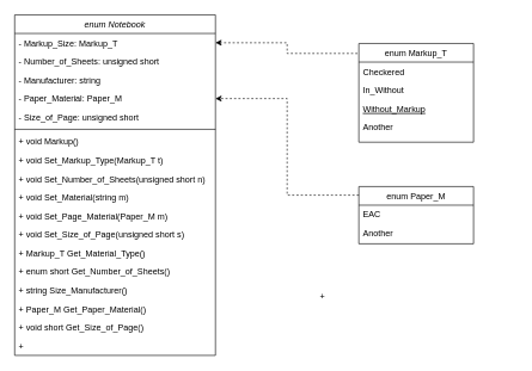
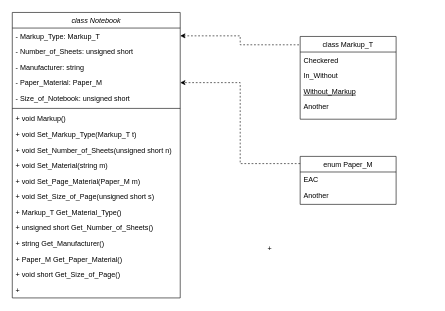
  <mxCell id="0" />
  <mxCell id="1" parent="0" />
- <mxCell id="2" value="enum Notebook&#10;" style="swimlane;fontStyle=2;align=center;verticalAlign=top;childLayout=stackLayout;horizontal=1;startSize=26;horizontalStack=0;resizeParent=1;resizeLast=0;collapsible=1;marginBottom=0;rounded=0;shadow=0;strokeWidth=1;fontColor=default;fillColor=default;strokeColor=default;" parent="1" vertex="1"><mxGeometry x="20" y="20" width="280" height="476" as="geometry"><mxRectangle x="230" y="140" width="160" height="26" as="alternateBounds" /></mxGeometry></mxCell>
- <mxCell id="3" value="- Markup_Size: Markup_T " style="text;align=left;verticalAlign=top;spacingLeft=4;spacingRight=4;overflow=hidden;rotatable=0;points=[[0,0.5],[1,0.5]];portConstraint=eastwest;fontColor=default;" parent="2" vertex="1"><mxGeometry y="26" width="280" height="26" as="geometry" /></mxCell>
+ <mxCell id="2" value="class Notebook&#10;" style="swimlane;fontStyle=2;align=center;verticalAlign=top;childLayout=stackLayout;horizontal=1;startSize=26;horizontalStack=0;resizeParent=1;resizeLast=0;collapsible=1;marginBottom=0;rounded=0;shadow=0;strokeWidth=1;fontColor=default;fillColor=default;strokeColor=default;" parent="1" vertex="1"><mxGeometry x="20" y="20" width="280" height="476" as="geometry"><mxRectangle x="230" y="140" width="160" height="26" as="alternateBounds" /></mxGeometry></mxCell>
+ <mxCell id="3" value="- Markup_Type: Markup_T " style="text;align=left;verticalAlign=top;spacingLeft=4;spacingRight=4;overflow=hidden;rotatable=0;points=[[0,0.5],[1,0.5]];portConstraint=eastwest;fontColor=default;" parent="2" vertex="1"><mxGeometry y="26" width="280" height="26" as="geometry" /></mxCell>
  <mxCell id="4" value="- Number_of_Sheets: unsigned short" style="text;align=left;verticalAlign=top;spacingLeft=4;spacingRight=4;overflow=hidden;rotatable=0;points=[[0,0.5],[1,0.5]];portConstraint=eastwest;fontColor=default;" vertex="1" parent="2"><mxGeometry y="52" width="280" height="26" as="geometry" /></mxCell>
  <mxCell id="5" value="- Manufacturer: string" style="text;align=left;verticalAlign=top;spacingLeft=4;spacingRight=4;overflow=hidden;rotatable=0;points=[[0,0.5],[1,0.5]];portConstraint=eastwest;fontColor=default;" vertex="1" parent="2"><mxGeometry y="78" width="280" height="26" as="geometry" /></mxCell>
  <mxCell id="6" value="- Paper_Material: Paper_M" style="text;align=left;verticalAlign=top;spacingLeft=4;spacingRight=4;overflow=hidden;rotatable=0;points=[[0,0.5],[1,0.5]];portConstraint=eastwest;fontColor=default;" vertex="1" parent="2"><mxGeometry y="104" width="280" height="26" as="geometry" /></mxCell>
- <mxCell id="7" value="- Size_of_Page: unsigned short" style="text;align=left;verticalAlign=top;spacingLeft=4;spacingRight=4;overflow=hidden;rotatable=0;points=[[0,0.5],[1,0.5]];portConstraint=eastwest;fontColor=default;" vertex="1" parent="2"><mxGeometry y="130" width="280" height="26" as="geometry" /></mxCell>
+ <mxCell id="7" value="- Size_of_Notebook: unsigned short" style="text;align=left;verticalAlign=top;spacingLeft=4;spacingRight=4;overflow=hidden;rotatable=0;points=[[0,0.5],[1,0.5]];portConstraint=eastwest;fontColor=default;" vertex="1" parent="2"><mxGeometry y="130" width="280" height="26" as="geometry" /></mxCell>
  <mxCell id="8" value="" style="line;html=1;strokeWidth=1;align=left;verticalAlign=middle;spacingTop=-1;spacingLeft=3;spacingRight=3;rotatable=0;labelPosition=right;points=[];portConstraint=eastwest;" parent="2" vertex="1"><mxGeometry y="156" width="280" height="8" as="geometry" /></mxCell>
  <mxCell id="9" value="+ void Markup()" style="text;align=left;verticalAlign=top;spacingLeft=4;spacingRight=4;overflow=hidden;rotatable=0;points=[[0,0.5],[1,0.5]];portConstraint=eastwest;fontColor=default;" vertex="1" parent="2"><mxGeometry y="164" width="280" height="26" as="geometry" /></mxCell>
  <mxCell id="10" value="+ void Set_Markup_Type(Markup_T t)" style="text;align=left;verticalAlign=top;spacingLeft=4;spacingRight=4;overflow=hidden;rotatable=0;points=[[0,0.5],[1,0.5]];portConstraint=eastwest;fontColor=default;" vertex="1" parent="2"><mxGeometry y="190" width="280" height="26" as="geometry" /></mxCell>
  <mxCell id="11" value="+ void Set_Number_of_Sheets(unsigned short n)" style="text;align=left;verticalAlign=top;spacingLeft=4;spacingRight=4;overflow=hidden;rotatable=0;points=[[0,0.5],[1,0.5]];portConstraint=eastwest;fontColor=default;" parent="2" vertex="1"><mxGeometry y="216" width="280" height="26" as="geometry" /></mxCell>
  <mxCell id="12" value="+ void Set_Material(string m) " style="text;align=left;verticalAlign=top;spacingLeft=4;spacingRight=4;overflow=hidden;rotatable=0;points=[[0,0.5],[1,0.5]];portConstraint=eastwest;fontColor=default;" vertex="1" parent="2"><mxGeometry y="242" width="280" height="26" as="geometry" /></mxCell>
  <mxCell id="13" value="+ void Set_Page_Material(Paper_M m)" style="text;align=left;verticalAlign=top;spacingLeft=4;spacingRight=4;overflow=hidden;rotatable=0;points=[[0,0.5],[1,0.5]];portConstraint=eastwest;fontColor=default;" vertex="1" parent="2"><mxGeometry y="268" width="280" height="26" as="geometry" /></mxCell>
  <mxCell id="14" value="+ void Set_Size_of_Page(unsigned short s)" style="text;align=left;verticalAlign=top;spacingLeft=4;spacingRight=4;overflow=hidden;rotatable=0;points=[[0,0.5],[1,0.5]];portConstraint=eastwest;fontColor=default;" vertex="1" parent="2"><mxGeometry y="294" width="280" height="26" as="geometry" /></mxCell>
  <mxCell id="15" value="+ Markup_T Get_Material_Type()" style="text;align=left;verticalAlign=top;spacingLeft=4;spacingRight=4;overflow=hidden;rotatable=0;points=[[0,0.5],[1,0.5]];portConstraint=eastwest;fontColor=default;" vertex="1" parent="2"><mxGeometry y="320" width="280" height="26" as="geometry" /></mxCell>
- <mxCell id="16" value="+ enum short Get_Number_of_Sheets()" style="text;align=left;verticalAlign=top;spacingLeft=4;spacingRight=4;overflow=hidden;rotatable=0;points=[[0,0.5],[1,0.5]];portConstraint=eastwest;fontColor=default;" vertex="1" parent="2"><mxGeometry y="346" width="280" height="26" as="geometry" /></mxCell>
- <mxCell id="17" value="+ string Size_Manufacturer()" style="text;align=left;verticalAlign=top;spacingLeft=4;spacingRight=4;overflow=hidden;rotatable=0;points=[[0,0.5],[1,0.5]];portConstraint=eastwest;fontColor=default;" vertex="1" parent="2"><mxGeometry y="372" width="280" height="26" as="geometry" /></mxCell>
+ <mxCell id="16" value="+ unsigned short Get_Number_of_Sheets()" style="text;align=left;verticalAlign=top;spacingLeft=4;spacingRight=4;overflow=hidden;rotatable=0;points=[[0,0.5],[1,0.5]];portConstraint=eastwest;fontColor=default;" vertex="1" parent="2"><mxGeometry y="346" width="280" height="26" as="geometry" /></mxCell>
+ <mxCell id="17" value="+ string Get_Manufacturer()" style="text;align=left;verticalAlign=top;spacingLeft=4;spacingRight=4;overflow=hidden;rotatable=0;points=[[0,0.5],[1,0.5]];portConstraint=eastwest;fontColor=default;" vertex="1" parent="2"><mxGeometry y="372" width="280" height="26" as="geometry" /></mxCell>
  <mxCell id="18" value="+ Paper_M Get_Paper_Material()" style="text;align=left;verticalAlign=top;spacingLeft=4;spacingRight=4;overflow=hidden;rotatable=0;points=[[0,0.5],[1,0.5]];portConstraint=eastwest;fontColor=default;" vertex="1" parent="2"><mxGeometry y="398" width="280" height="26" as="geometry" /></mxCell>
  <mxCell id="19" value="+ void short Get_Size_of_Page()" style="text;align=left;verticalAlign=top;spacingLeft=4;spacingRight=4;overflow=hidden;rotatable=0;points=[[0,0.5],[1,0.5]];portConstraint=eastwest;fontColor=default;" vertex="1" parent="2"><mxGeometry y="424" width="280" height="26" as="geometry" /></mxCell>
  <mxCell id="20" value="+ " style="text;align=left;verticalAlign=top;spacingLeft=4;spacingRight=4;overflow=hidden;rotatable=0;points=[[0,0.5],[1,0.5]];portConstraint=eastwest;fontColor=default;" vertex="1" parent="2"><mxGeometry y="450" width="280" height="26" as="geometry" /></mxCell>
- <mxCell id="21" value="enum Markup_T " style="swimlane;fontStyle=0;align=center;verticalAlign=top;childLayout=stackLayout;horizontal=1;startSize=26;horizontalStack=0;resizeParent=1;resizeLast=0;collapsible=1;marginBottom=0;rounded=0;shadow=0;strokeWidth=1;fillColor=default;strokeColor=default;fontColor=default;" parent="1" vertex="1"><mxGeometry x="500" y="60" width="160" height="138" as="geometry"><mxRectangle x="130" y="380" width="160" height="26" as="alternateBounds" /></mxGeometry></mxCell>
+ <mxCell id="21" value="class Markup_T " style="swimlane;fontStyle=0;align=center;verticalAlign=top;childLayout=stackLayout;horizontal=1;startSize=26;horizontalStack=0;resizeParent=1;resizeLast=0;collapsible=1;marginBottom=0;rounded=0;shadow=0;strokeWidth=1;fillColor=default;strokeColor=default;fontColor=default;" parent="1" vertex="1"><mxGeometry x="500" y="60" width="160" height="138" as="geometry"><mxRectangle x="130" y="380" width="160" height="26" as="alternateBounds" /></mxGeometry></mxCell>
  <mxCell id="22" value="Checkered" style="text;align=left;verticalAlign=top;spacingLeft=4;spacingRight=4;overflow=hidden;rotatable=0;points=[[0,0.5],[1,0.5]];portConstraint=eastwest;fontColor=default;" parent="21" vertex="1"><mxGeometry y="26" width="160" height="26" as="geometry" /></mxCell>
  <mxCell id="23" value="In_Without" style="text;align=left;verticalAlign=top;spacingLeft=4;spacingRight=4;overflow=hidden;rotatable=0;points=[[0,0.5],[1,0.5]];portConstraint=eastwest;rounded=0;shadow=0;html=0;fontColor=default;" parent="21" vertex="1"><mxGeometry y="52" width="160" height="26" as="geometry" /></mxCell>
  <mxCell id="24" value="Without_Markup" style="text;align=left;verticalAlign=top;spacingLeft=4;spacingRight=4;overflow=hidden;rotatable=0;points=[[0,0.5],[1,0.5]];portConstraint=eastwest;fontStyle=4;fontColor=default;" parent="21" vertex="1"><mxGeometry y="78" width="160" height="26" as="geometry" /></mxCell>
  <mxCell id="25" value="Another             " style="text;align=left;verticalAlign=top;spacingLeft=4;spacingRight=4;overflow=hidden;rotatable=0;points=[[0,0.5],[1,0.5]];portConstraint=eastwest;fontColor=default;" parent="21" vertex="1"><mxGeometry y="104" width="160" height="26" as="geometry" /></mxCell>
  <mxCell id="26" style="edgeStyle=orthogonalEdgeStyle;rounded=0;orthogonalLoop=1;jettySize=auto;html=1;exitX=-0.012;exitY=0.101;exitDx=0;exitDy=0;entryX=1;entryY=0.5;entryDx=0;entryDy=0;fontColor=default;strokeColor=default;labelBackgroundColor=default;exitPerimeter=0;dashed=1;" edge="1" parent="1" source="21" target="3"><mxGeometry relative="1" as="geometry" /></mxCell>
  <mxCell id="27" value="enum Paper_M&#10;" style="swimlane;fontStyle=0;align=center;verticalAlign=top;childLayout=stackLayout;horizontal=1;startSize=26;horizontalStack=0;resizeParent=1;resizeLast=0;collapsible=1;marginBottom=0;rounded=0;shadow=0;strokeWidth=1;fillColor=default;strokeColor=default;fontColor=default;" vertex="1" parent="1"><mxGeometry x="500" y="260" width="160" height="80" as="geometry"><mxRectangle x="130" y="380" width="160" height="26" as="alternateBounds" /></mxGeometry></mxCell>
  <mxCell id="28" value="EAC" style="text;align=left;verticalAlign=top;spacingLeft=4;spacingRight=4;overflow=hidden;rotatable=0;points=[[0,0.5],[1,0.5]];portConstraint=eastwest;fontColor=default;" vertex="1" parent="27"><mxGeometry y="26" width="160" height="26" as="geometry" /></mxCell>
  <mxCell id="29" value="Another         " style="text;align=left;verticalAlign=top;spacingLeft=4;spacingRight=4;overflow=hidden;rotatable=0;points=[[0,0.5],[1,0.5]];portConstraint=eastwest;rounded=0;shadow=0;html=0;fontColor=default;" vertex="1" parent="27"><mxGeometry y="52" width="160" height="26" as="geometry" /></mxCell>
  <mxCell id="30" style="edgeStyle=orthogonalEdgeStyle;rounded=0;orthogonalLoop=1;jettySize=auto;html=1;exitX=0;exitY=0.15;exitDx=0;exitDy=0;entryX=1;entryY=0.5;entryDx=0;entryDy=0;labelBackgroundColor=default;fontColor=default;strokeColor=default;exitPerimeter=0;dashed=1;" edge="1" parent="1" source="27" target="6"><mxGeometry relative="1" as="geometry" /></mxCell>
  <mxCell id="31" value="+ " style="text;align=left;verticalAlign=top;spacingLeft=4;spacingRight=4;overflow=hidden;rotatable=0;points=[[0,0.5],[1,0.5]];portConstraint=eastwest;fontColor=default;" vertex="1" parent="1"><mxGeometry x="440" y="400" width="280" height="26" as="geometry" /></mxCell>
